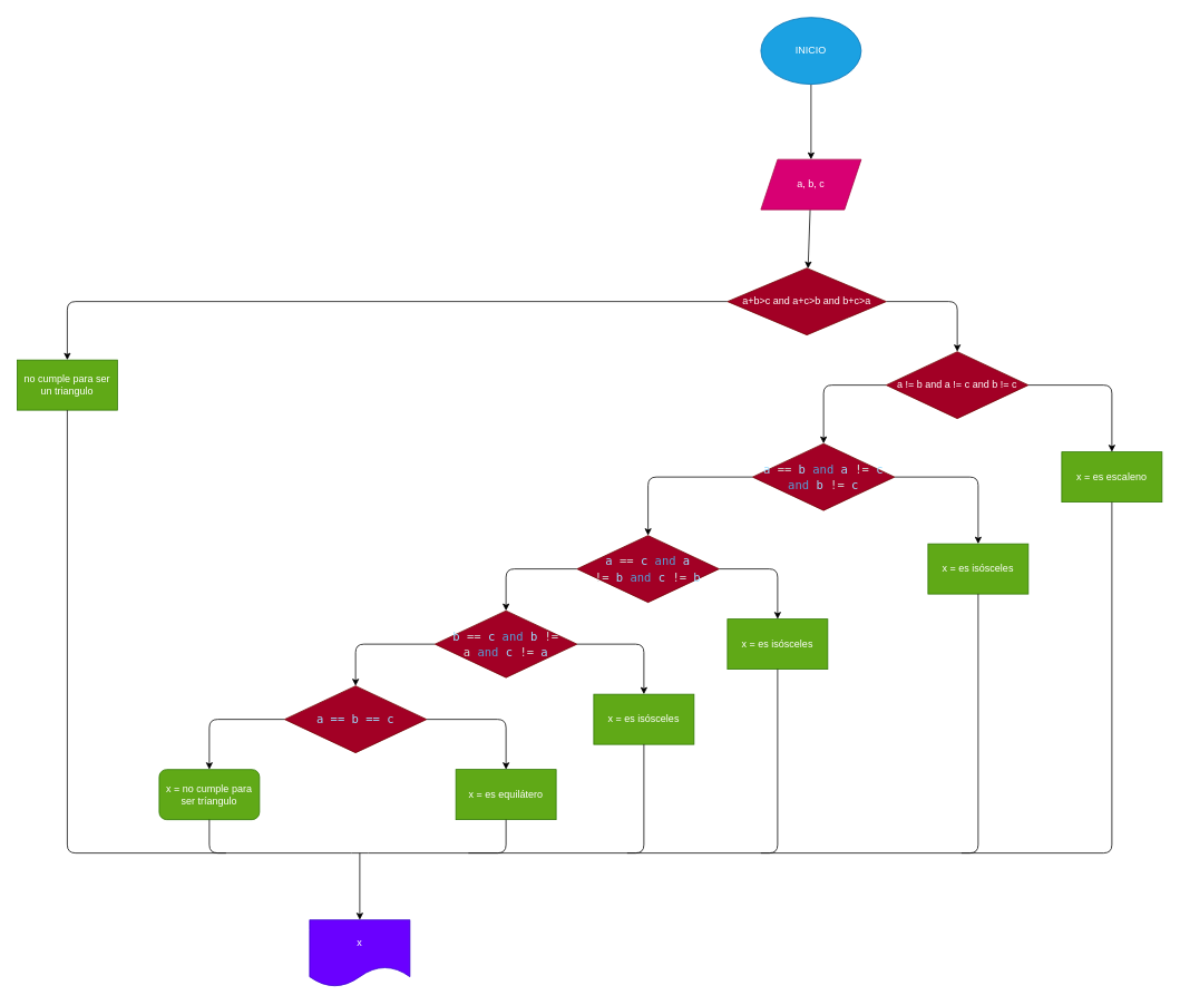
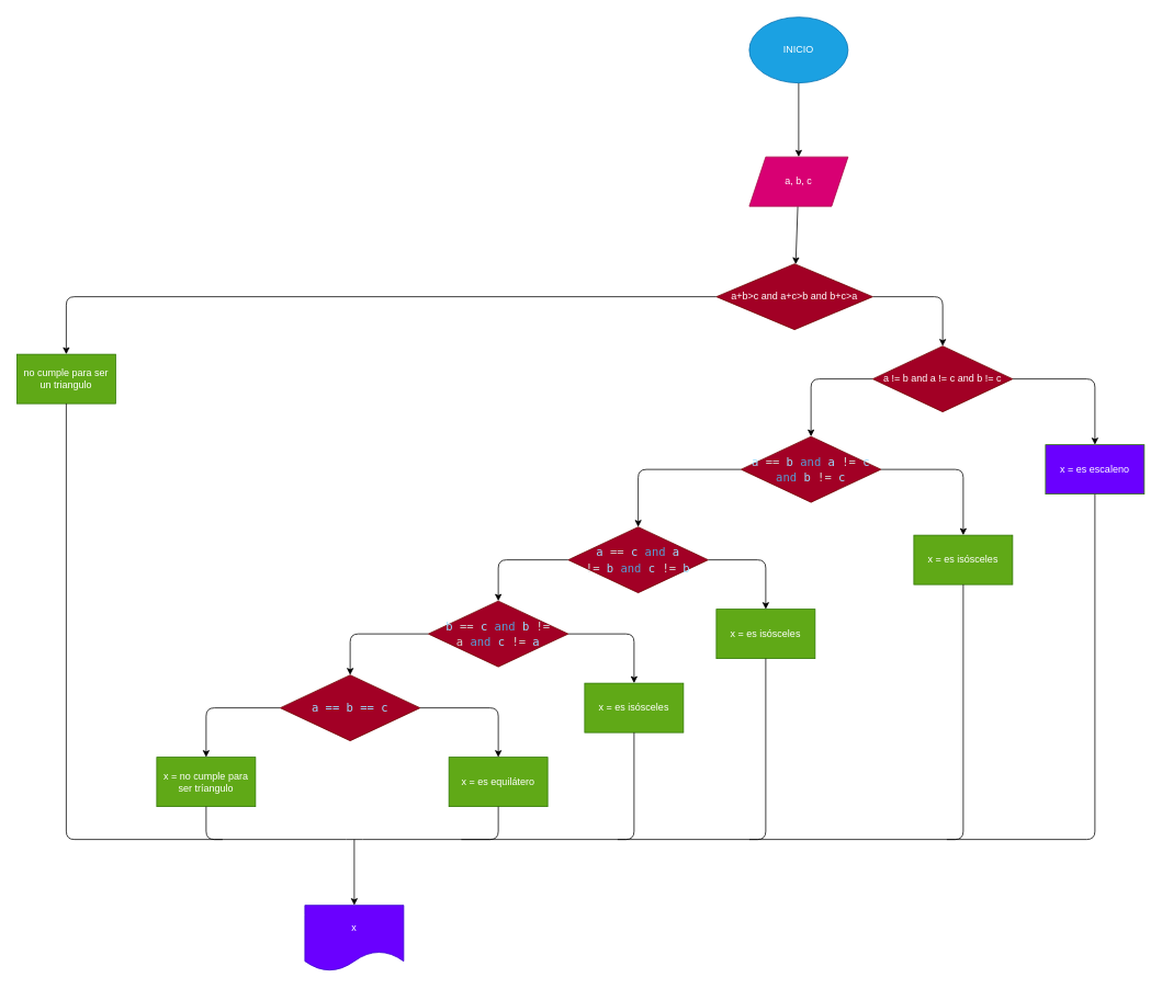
  <mxCell id="0" />
  <mxCell id="1" parent="0" />
  <mxCell id="2" value="" style="edgeStyle=none;html=1;" parent="1" source="3" target="5" edge="1"><mxGeometry relative="1" as="geometry" /></mxCell>
  <mxCell id="3" value="INICIO" style="ellipse;whiteSpace=wrap;html=1;fillColor=#1ba1e2;fontColor=#ffffff;strokeColor=#006EAF;" parent="1" vertex="1"><mxGeometry x="910" y="20" width="120" height="80" as="geometry" /></mxCell>
  <mxCell id="4" value="" style="edgeStyle=none;html=1;" parent="1" source="5" target="8" edge="1"><mxGeometry relative="1" as="geometry" /></mxCell>
  <mxCell id="5" value="a, b, c" style="shape=parallelogram;perimeter=parallelogramPerimeter;whiteSpace=wrap;html=1;fixedSize=1;fillColor=#d80073;fontColor=#ffffff;strokeColor=#A50040;" parent="1" vertex="1"><mxGeometry x="910" y="190" width="120" height="60" as="geometry" /></mxCell>
  <mxCell id="6" value="" style="edgeStyle=none;html=1;entryX=0.5;entryY=0;entryDx=0;entryDy=0;" parent="1" source="8" target="11" edge="1"><mxGeometry relative="1" as="geometry"><Array as="points"><mxPoint x="1145" y="360" /></Array></mxGeometry></mxCell>
  <mxCell id="7" value="" style="edgeStyle=none;html=1;" parent="1" source="8" target="30" edge="1"><mxGeometry relative="1" as="geometry"><Array as="points"><mxPoint x="80" y="360" /></Array></mxGeometry></mxCell>
  <mxCell id="8" value="a+b&amp;gt;c and a+c&amp;gt;b and b+c&amp;gt;a" style="rhombus;whiteSpace=wrap;html=1;fillColor=#a20025;fontColor=#ffffff;strokeColor=#6F0000;" parent="1" vertex="1"><mxGeometry x="870" y="320" width="190" height="80" as="geometry" /></mxCell>
  <mxCell id="9" value="" style="edgeStyle=none;html=1;" parent="1" source="11" target="12" edge="1"><mxGeometry relative="1" as="geometry"><Array as="points"><mxPoint x="1330" y="460" /></Array></mxGeometry></mxCell>
  <mxCell id="10" value="" style="edgeStyle=none;html=1;" parent="1" source="11" target="15" edge="1"><mxGeometry relative="1" as="geometry"><Array as="points"><mxPoint x="985" y="460" /></Array></mxGeometry></mxCell>
  <mxCell id="11" value="a != b and a != c and b != c" style="rhombus;whiteSpace=wrap;html=1;fillColor=#a20025;fontColor=#ffffff;strokeColor=#6F0000;" parent="1" vertex="1"><mxGeometry x="1060" y="420" width="170" height="80" as="geometry" /></mxCell>
- <mxCell id="12" value="x = es escaleno" style="whiteSpace=wrap;html=1;fillColor=#60a917;fontColor=#ffffff;strokeColor=#2D7600;" parent="1" vertex="1"><mxGeometry x="1270" y="540" width="120" height="60" as="geometry" /></mxCell>
+ <mxCell id="12" value="x = es escaleno" style="whiteSpace=wrap;html=1;fillColor=#6a00ff;fontColor=#ffffff;strokeColor=#2D7600;" parent="1" vertex="1"><mxGeometry x="1270" y="540" width="120" height="60" as="geometry" /></mxCell>
  <mxCell id="13" value="" style="edgeStyle=none;html=1;" parent="1" source="15" target="16" edge="1"><mxGeometry relative="1" as="geometry"><Array as="points"><mxPoint x="1170" y="570" /></Array></mxGeometry></mxCell>
  <mxCell id="14" value="" style="edgeStyle=none;html=1;" parent="1" source="15" target="19" edge="1"><mxGeometry relative="1" as="geometry"><Array as="points"><mxPoint x="775" y="570" /></Array></mxGeometry></mxCell>
  <mxCell id="15" value="&lt;div style=&quot;color: rgb(212 , 212 , 212) ; font-family: &amp;#34;droid sans mono&amp;#34; , &amp;#34;monospace&amp;#34; , monospace ; font-size: 14px ; line-height: 19px&quot;&gt;&lt;span style=&quot;color: rgb(156 , 220 , 254)&quot;&gt;a&lt;/span&gt; == &lt;span style=&quot;color: rgb(156 , 220 , 254)&quot;&gt;b&lt;/span&gt; &lt;span style=&quot;color: rgb(86 , 156 , 214)&quot;&gt;and&lt;/span&gt; &lt;span style=&quot;color: rgb(156 , 220 , 254)&quot;&gt;a&lt;/span&gt; != &lt;span style=&quot;color: rgb(156 , 220 , 254)&quot;&gt;c&lt;/span&gt; &lt;span style=&quot;color: rgb(86 , 156 , 214)&quot;&gt;and&lt;/span&gt; &lt;span style=&quot;color: rgb(156 , 220 , 254)&quot;&gt;b&lt;/span&gt; != &lt;span style=&quot;color: rgb(156 , 220 , 254)&quot;&gt;c&lt;/span&gt;&lt;/div&gt;" style="rhombus;whiteSpace=wrap;html=1;fillColor=#a20025;fontColor=#ffffff;strokeColor=#6F0000;" parent="1" vertex="1"><mxGeometry x="900" y="530" width="170" height="80" as="geometry" /></mxCell>
  <mxCell id="16" value="x = es isósceles" style="whiteSpace=wrap;html=1;fillColor=#60a917;fontColor=#ffffff;strokeColor=#2D7600;" parent="1" vertex="1"><mxGeometry x="1110" y="650" width="120" height="60" as="geometry" /></mxCell>
  <mxCell id="17" value="" style="edgeStyle=none;html=1;" parent="1" source="19" target="20" edge="1"><mxGeometry relative="1" as="geometry"><Array as="points"><mxPoint x="930" y="680" /></Array></mxGeometry></mxCell>
  <mxCell id="18" value="" style="edgeStyle=none;html=1;" parent="1" source="19" target="23" edge="1"><mxGeometry relative="1" as="geometry"><Array as="points"><mxPoint x="605" y="680" /></Array></mxGeometry></mxCell>
  <mxCell id="19" value="&lt;div style=&quot;font-family: &amp;#34;droid sans mono&amp;#34; , &amp;#34;monospace&amp;#34; , monospace ; font-size: 14px ; line-height: 19px&quot;&gt;&lt;span style=&quot;color: rgb(212 , 212 , 212)&quot;&gt;&lt;span style=&quot;color: rgb(156 , 220 , 254)&quot;&gt;a&lt;/span&gt; == &lt;/span&gt;&lt;font color=&quot;#9cdcfe&quot;&gt;c&lt;/font&gt;&lt;font color=&quot;#d4d4d4&quot;&gt;&amp;nbsp;&lt;/font&gt;&lt;span style=&quot;color: rgb(86 , 156 , 214)&quot;&gt;and&lt;/span&gt; &lt;span style=&quot;color: rgb(156 , 220 , 254)&quot;&gt;a&lt;/span&gt;&lt;font color=&quot;#d4d4d4&quot;&gt; !=&amp;nbsp;&lt;/font&gt;&lt;font color=&quot;#9cdcfe&quot;&gt;b&amp;nbsp;&lt;/font&gt;&lt;span style=&quot;color: rgb(86 , 156 , 214)&quot;&gt;and&lt;/span&gt;&amp;nbsp;&lt;font color=&quot;#9cdcfe&quot;&gt;c&lt;/font&gt;&lt;font color=&quot;#d4d4d4&quot;&gt;&amp;nbsp;!= &lt;/font&gt;&lt;font color=&quot;#9cdcfe&quot;&gt;b&lt;/font&gt;&lt;/div&gt;" style="rhombus;whiteSpace=wrap;html=1;fillColor=#a20025;fontColor=#ffffff;strokeColor=#6F0000;" parent="1" vertex="1"><mxGeometry x="690" y="640" width="170" height="80" as="geometry" /></mxCell>
  <mxCell id="20" value="&lt;span&gt;x = es isósceles&lt;/span&gt;" style="whiteSpace=wrap;html=1;fillColor=#60a917;fontColor=#ffffff;strokeColor=#2D7600;" parent="1" vertex="1"><mxGeometry x="870" y="740" width="120" height="60" as="geometry" /></mxCell>
  <mxCell id="21" value="" style="edgeStyle=none;html=1;" parent="1" source="23" target="24" edge="1"><mxGeometry relative="1" as="geometry"><Array as="points"><mxPoint x="770" y="770" /></Array></mxGeometry></mxCell>
  <mxCell id="22" value="" style="edgeStyle=none;html=1;" parent="1" source="23" target="27" edge="1"><mxGeometry relative="1" as="geometry"><Array as="points"><mxPoint x="425" y="770" /></Array></mxGeometry></mxCell>
  <mxCell id="23" value="&lt;div style=&quot;font-family: &amp;#34;droid sans mono&amp;#34; , &amp;#34;monospace&amp;#34; , monospace ; font-size: 14px ; line-height: 19px&quot;&gt;&lt;font color=&quot;#9cdcfe&quot;&gt;b&lt;/font&gt;&lt;span style=&quot;color: rgb(212 , 212 , 212)&quot;&gt; == &lt;/span&gt;&lt;font color=&quot;#9cdcfe&quot;&gt;c&lt;/font&gt;&lt;font color=&quot;#d4d4d4&quot;&gt;&amp;nbsp;&lt;/font&gt;&lt;span style=&quot;color: rgb(86 , 156 , 214)&quot;&gt;and&lt;/span&gt;&amp;nbsp;&lt;font color=&quot;#9cdcfe&quot;&gt;b&lt;/font&gt;&lt;font color=&quot;#d4d4d4&quot;&gt;&amp;nbsp;!= a&lt;/font&gt;&lt;font color=&quot;#9cdcfe&quot;&gt;&amp;nbsp;&lt;/font&gt;&lt;span style=&quot;color: rgb(86 , 156 , 214)&quot;&gt;and&lt;/span&gt;&amp;nbsp;&lt;font color=&quot;#9cdcfe&quot;&gt;c&lt;/font&gt;&lt;font color=&quot;#d4d4d4&quot;&gt;&amp;nbsp;!= &lt;/font&gt;&lt;font color=&quot;#9cdcfe&quot;&gt;a&lt;/font&gt;&lt;/div&gt;" style="rhombus;whiteSpace=wrap;html=1;fillColor=#a20025;fontColor=#ffffff;strokeColor=#6F0000;" parent="1" vertex="1"><mxGeometry x="520" y="730" width="170" height="80" as="geometry" /></mxCell>
  <mxCell id="24" value="&lt;span&gt;x = es isósceles&lt;/span&gt;" style="whiteSpace=wrap;html=1;fillColor=#60a917;fontColor=#ffffff;strokeColor=#2D7600;" parent="1" vertex="1"><mxGeometry x="710" y="830" width="120" height="60" as="geometry" /></mxCell>
  <mxCell id="25" value="" style="edgeStyle=none;html=1;" parent="1" source="27" target="28" edge="1"><mxGeometry relative="1" as="geometry"><Array as="points"><mxPoint x="605" y="860" /></Array></mxGeometry></mxCell>
  <mxCell id="26" value="" style="edgeStyle=none;html=1;" parent="1" source="27" target="29" edge="1"><mxGeometry relative="1" as="geometry"><Array as="points"><mxPoint x="250" y="860" /></Array></mxGeometry></mxCell>
  <mxCell id="27" value="&lt;div style=&quot;font-family: &amp;#34;droid sans mono&amp;#34; , &amp;#34;monospace&amp;#34; , monospace ; font-size: 14px ; line-height: 19px&quot;&gt;&lt;font color=&quot;#9cdcfe&quot;&gt;a == b == c&lt;/font&gt;&lt;/div&gt;" style="rhombus;whiteSpace=wrap;html=1;fillColor=#a20025;fontColor=#ffffff;strokeColor=#6F0000;" parent="1" vertex="1"><mxGeometry x="340" y="820" width="170" height="80" as="geometry" /></mxCell>
  <mxCell id="28" value="x = es equilátero" style="whiteSpace=wrap;html=1;fillColor=#60a917;fontColor=#ffffff;strokeColor=#2D7600;" parent="1" vertex="1"><mxGeometry x="545" y="920" width="120" height="60" as="geometry" /></mxCell>
- <mxCell id="29" value="x = no cumple para ser tríangulo" style="whiteSpace=wrap;html=1;fillColor=#60a917;fontColor=#ffffff;strokeColor=#2D7600;rounded=1;" parent="1" vertex="1"><mxGeometry x="190" y="920" width="120" height="60" as="geometry" /></mxCell>
+ <mxCell id="29" value="x = no cumple para ser tríangulo" style="whiteSpace=wrap;html=1;fillColor=#60a917;fontColor=#ffffff;strokeColor=#2D7600;" parent="1" vertex="1"><mxGeometry x="190" y="920" width="120" height="60" as="geometry" /></mxCell>
  <mxCell id="30" value="no cumple para ser un triangulo" style="whiteSpace=wrap;html=1;fillColor=#60a917;fontColor=#ffffff;strokeColor=#2D7600;" parent="1" vertex="1"><mxGeometry x="20" y="430" width="120" height="60" as="geometry" /></mxCell>
  <mxCell id="31" value="" style="endArrow=none;html=1;exitX=0.5;exitY=1;exitDx=0;exitDy=0;entryX=0.5;entryY=1;entryDx=0;entryDy=0;" parent="1" source="29" target="28" edge="1"><mxGeometry width="50" height="50" relative="1" as="geometry"><mxPoint x="760" y="930" as="sourcePoint" /><mxPoint x="810" y="880" as="targetPoint" /><Array as="points"><mxPoint x="250" y="1020" /><mxPoint x="430" y="1020" /><mxPoint x="605" y="1020" /></Array></mxGeometry></mxCell>
  <mxCell id="32" value="" style="endArrow=none;html=1;exitX=0.5;exitY=1;exitDx=0;exitDy=0;" parent="1" source="24" edge="1"><mxGeometry width="50" height="50" relative="1" as="geometry"><mxPoint x="840" y="950" as="sourcePoint" /><mxPoint x="560" y="1020" as="targetPoint" /><Array as="points"><mxPoint x="770" y="1020" /></Array></mxGeometry></mxCell>
  <mxCell id="33" value="" style="endArrow=none;html=1;entryX=0.5;entryY=1;entryDx=0;entryDy=0;" parent="1" target="20" edge="1"><mxGeometry width="50" height="50" relative="1" as="geometry"><mxPoint x="750" y="1020" as="sourcePoint" /><mxPoint x="920" y="850" as="targetPoint" /><Array as="points"><mxPoint x="930" y="1020" /></Array></mxGeometry></mxCell>
  <mxCell id="34" value="" style="endArrow=none;html=1;entryX=0.5;entryY=1;entryDx=0;entryDy=0;" parent="1" target="16" edge="1"><mxGeometry width="50" height="50" relative="1" as="geometry"><mxPoint x="910" y="1020" as="sourcePoint" /><mxPoint x="1180" y="850" as="targetPoint" /><Array as="points"><mxPoint x="1170" y="1020" /></Array></mxGeometry></mxCell>
  <mxCell id="35" value="" style="endArrow=none;html=1;entryX=0.5;entryY=1;entryDx=0;entryDy=0;" parent="1" target="12" edge="1"><mxGeometry width="50" height="50" relative="1" as="geometry"><mxPoint x="1150" y="1020" as="sourcePoint" /><mxPoint x="1180" y="800" as="targetPoint" /><Array as="points"><mxPoint x="1330" y="1020" /></Array></mxGeometry></mxCell>
  <mxCell id="36" value="" style="endArrow=none;html=1;entryX=0.5;entryY=1;entryDx=0;entryDy=0;" parent="1" target="30" edge="1"><mxGeometry width="50" height="50" relative="1" as="geometry"><mxPoint x="270" y="1020" as="sourcePoint" /><mxPoint x="60" y="630" as="targetPoint" /><Array as="points"><mxPoint x="80" y="1020" /></Array></mxGeometry></mxCell>
  <mxCell id="37" value="" style="endArrow=classic;html=1;" parent="1" target="38" edge="1"><mxGeometry width="50" height="50" relative="1" as="geometry"><mxPoint x="430" y="1020" as="sourcePoint" /><mxPoint x="430" y="1100" as="targetPoint" /></mxGeometry></mxCell>
  <mxCell id="38" value="x" style="shape=document;whiteSpace=wrap;html=1;boundedLbl=1;labelBackgroundColor=none;fillColor=#6a00ff;fontColor=#ffffff;strokeColor=#3700CC;" parent="1" vertex="1"><mxGeometry x="370" y="1100" width="120" height="80" as="geometry" /></mxCell>
